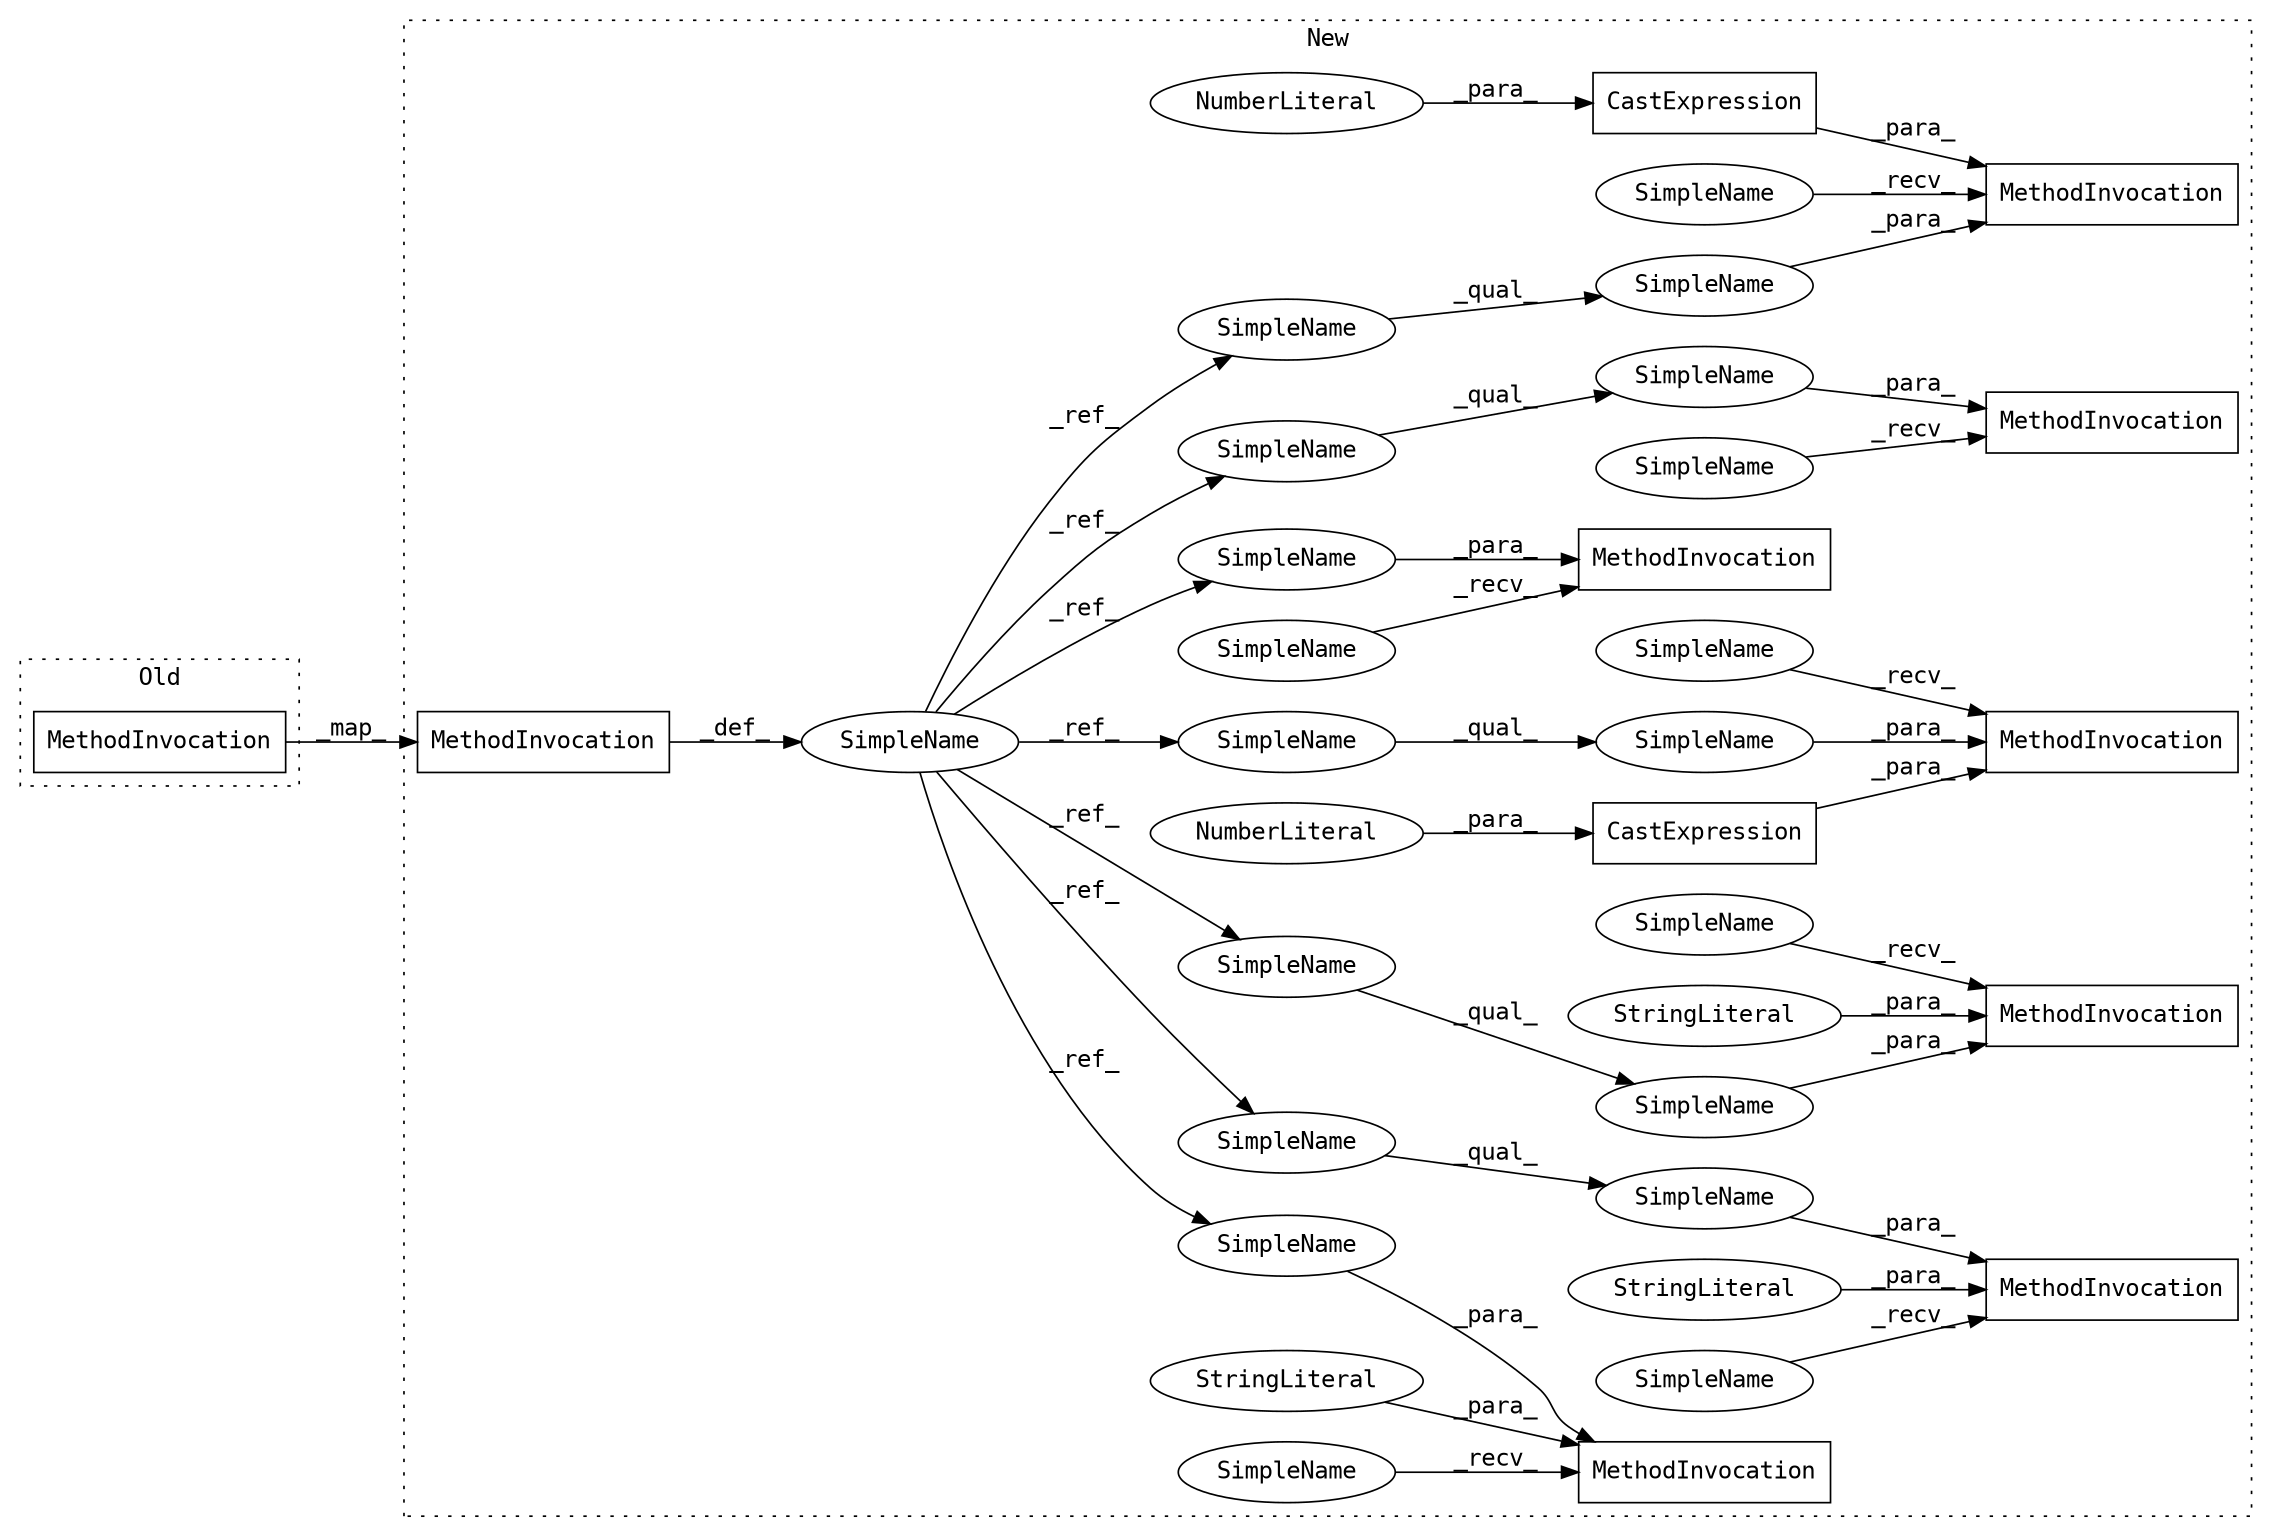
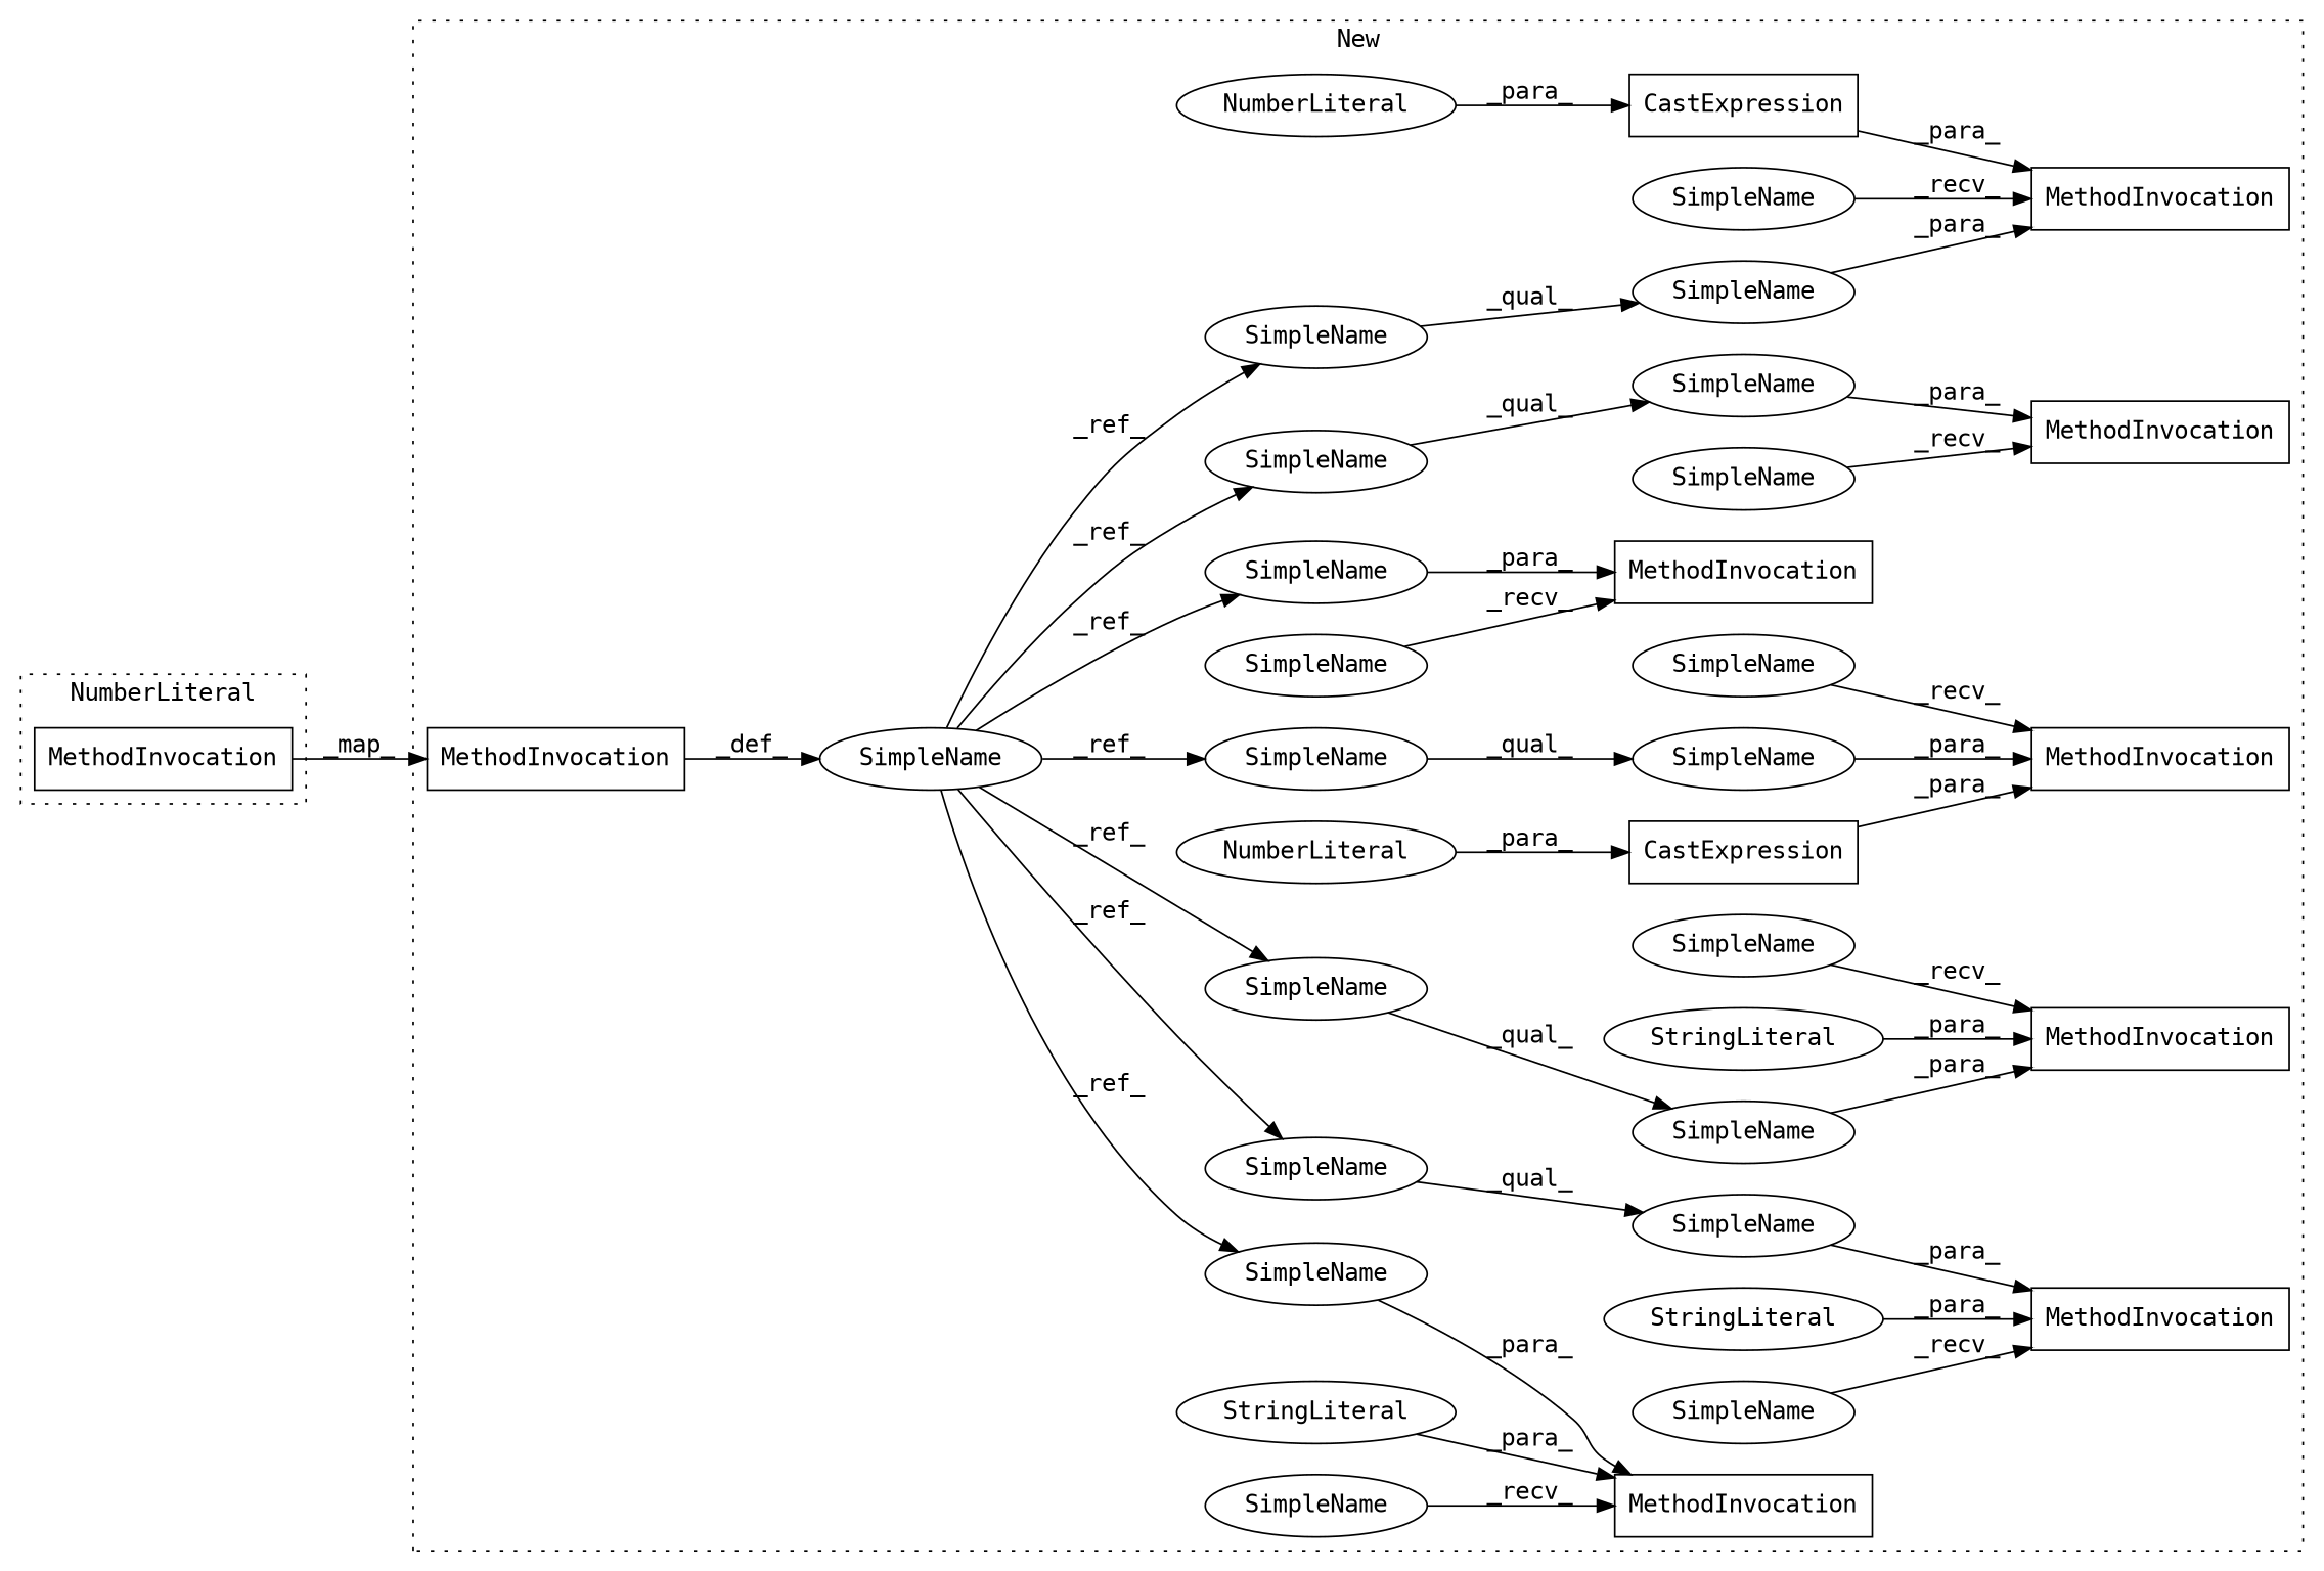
  digraph {
    rankdir=LR
    fontname="DejaVu Sans Mono"
    node [a=42 l=6 s=11546 shape=ellipse fontname="DejaVu Sans Mono"]
    edge [fontname="DejaVu Sans Mono"]
    n1 [a=11 label=CastExpression s=11414 shape=box]
    n2 [a=11 label=CastExpression s=11480 shape=box]
    n3 [a=32 l="6,30" label=MethodInvocation s="11602,11630" shape=box]
    n4 [a=32 l="5,1" label=MethodInvocation s="11541,11580" shape=box]
    n5 [a=32 l="6,1" label=MethodInvocation s="11236,11310" shape=box]
    n6 [a=32 l="6,1" label=MethodInvocation s="11332,11386" shape=box]
    n7 [a=32 l="6,1" label=MethodInvocation s="11408,11452" shape=box]
    n8 [a=32 l="6,1" label=MethodInvocation s="11474,11519" shape=box]
    n9 [a=32 l="5,38" label=MethodInvocation s="11155,11177" shape=box]
    n10 [a=32 l="36,1" label=MethodInvocation s="11061,11120" shape=box]
    n11 [a=34 l=4 label=NumberLiteral s=11486]
    n12 [a=34 label=NumberLiteral s=11420]
    n13 [l=34 label=SimpleName]
    n14 [l=17 label=SimpleName s=11613]
    n15 [l=29 label=SimpleName s=11281]
    n16 [l=24 label=SimpleName s=11428]
    n17 [l=32 label=SimpleName s=11354]
    n18 [label=SimpleName s=11325]
    n19 [l=17 label=SimpleName]
    n20 [l=17 label=SimpleName s=11160]
    n21 [l=17 label=SimpleName s=11281]
    n22 [l=17 label=SimpleName s=11354]
    n23 [label=SimpleName s=11148]
    n24 [label=SimpleName s=11534]
    n25 [l=27 label=SimpleName s=11492]
    n26 [label=SimpleName s=11229]
    n27 [label=SimpleName s=11467]
    n28 [label=SimpleName s=11401]
    n29 [l=17 label=SimpleName s=11029]
    n30 [label=SimpleName s=11595]
    n31 [l=17 label=SimpleName s=11428]
    n32 [l=17 label=SimpleName s=11492]
    n33 [a=45 l=37 label=StringLiteral s=11242]
    n34 [a=45 l=14 label=StringLiteral s=11338]
    n35 [a=45 l=3 label=StringLiteral s=11608]
    n36 [a=32 l="6,1" label=MethodInvocation s="8469,8498" shape=box]
    subgraph cluster_1 {
      label=New
      style=dotted
      n1
      n2
      n3
      n4
      n5
      n6
      n7
      n8
      n9
      n10
      n11
      n12
      n13
      n14
      n15
      n16
      n17
      n18
      n19
      n20
      n21
      n22
      n23
      n24
      n25
      n26
      n27
      n28
      n29
      n30
      n31
      n32
      n33
      n34
      n35
    }
    subgraph cluster_2 {
-     label=Old
+     label=NumberLiteral
      style=dotted
      n36
    }
    n1 -> n7 [label=_para_]
    n2 -> n8 [label=_para_]
    n10 -> n29 [label=_def_]
    n11 -> n2 [label=_para_]
    n12 -> n1 [label=_para_]
    n13 -> n4 [label=_para_]
    n14 -> n3 [label=_para_]
    n15 -> n5 [label=_para_]
    n16 -> n7 [label=_para_]
    n17 -> n6 [label=_para_]
    n18 -> n6 [label=_recv_]
    n19 -> n13 [label=_qual_]
    n20 -> n9 [label=_para_]
    n21 -> n15 [label=_qual_]
    n22 -> n17 [label=_qual_]
    n23 -> n9 [label=_recv_]
    n24 -> n4 [label=_recv_]
    n25 -> n8 [label=_para_]
    n26 -> n5 [label=_recv_]
    n27 -> n8 [label=_recv_]
    n28 -> n7 [label=_recv_]
    n29 -> n14 [label=_ref_]
    n29 -> n19 [label=_ref_]
    n29 -> n20 [label=_ref_]
    n29 -> n21 [label=_ref_]
    n29 -> n22 [label=_ref_]
    n29 -> n31 [label=_ref_]
    n29 -> n32 [label=_ref_]
    n30 -> n3 [label=_recv_]
    n31 -> n16 [label=_qual_]
    n32 -> n25 [label=_qual_]
    n33 -> n5 [label=_para_]
    n34 -> n6 [label=_para_]
    n35 -> n3 [label=_para_]
    n36 -> n10 [label=_map_]
  }
